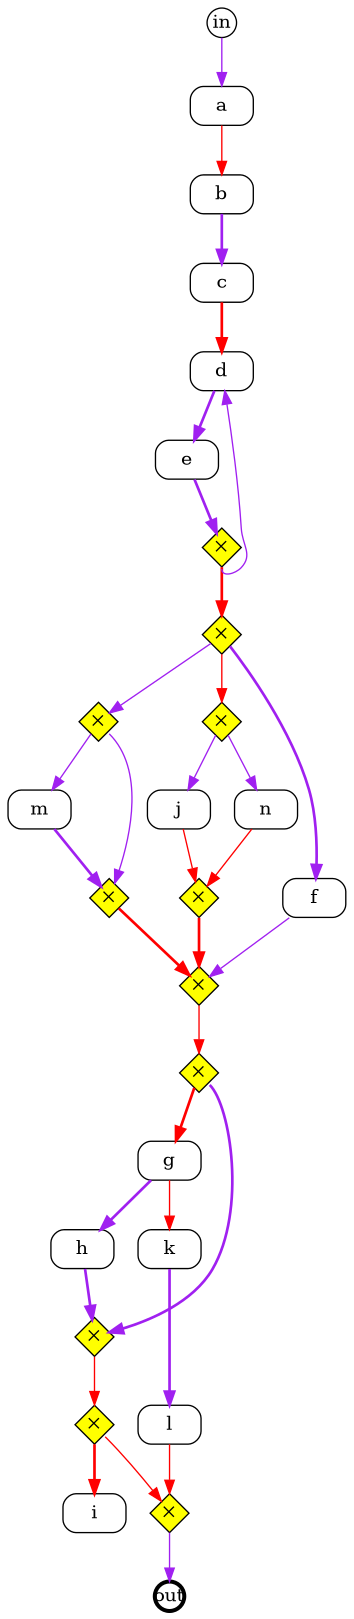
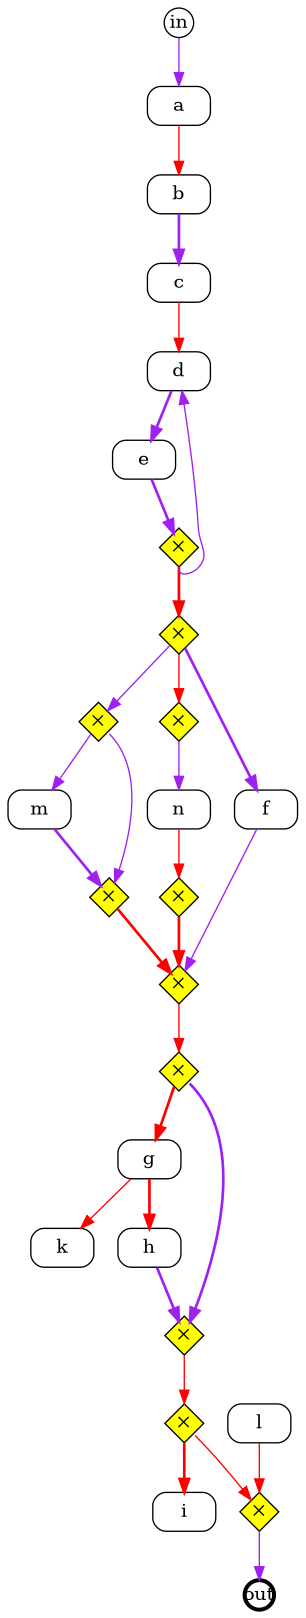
  digraph {
    rankdir=TB
    node [shape=Mrecord]
    edge [color=purple style=solid]
    a [height=0.4 width=.65]
    e [height=0.4 width=.65]
    g [height=0.4 width=.65]
    n4 [fillcolor=yellow fixedsize=true fontsize=12 height=.4 label=<&#x2715;> shape=diamond style=filled width=.4]
    n5 [fillcolor=yellow fixedsize=true fontsize=12 height=.4 label=<&#x2715;> shape=diamond style=filled width=.4]
    n6 [fillcolor=yellow fixedsize=true fontsize=12 height=.4 label=<&#x2715;> shape=diamond style=filled width=.4]
    n7 [fillcolor=yellow fixedsize=true fontsize=12 height=.4 label=<&#x2715;> shape=diamond style=filled width=.4]
    n8 [fillcolor=yellow fixedsize=true fontsize=12 height=.4 label=<&#x2715;> shape=diamond style=filled width=.4]
    n9 [fillcolor=yellow fixedsize=true fontsize=12 height=.4 label=<&#x2715;> shape=diamond style=filled width=.4]
    n10 [fillcolor=yellow fixedsize=true fontsize=12 height=.4 label=<&#x2715;> shape=diamond style=filled width=.4]
    n11 [fillcolor=yellow fixedsize=true fontsize=12 height=.4 label=<&#x2715;> shape=diamond style=filled width=.4]
    n12 [fillcolor=yellow fixedsize=true fontsize=12 height=.4 label=<&#x2715;> shape=diamond style=filled width=.4]
    n13 [fillcolor=yellow fixedsize=true fontsize=12 height=.4 label=<&#x2715;> shape=diamond style=filled width=.4]
    n14 [fillcolor=yellow fixedsize=true fontsize=12 height=.4 label=<&#x2715;> shape=diamond style=filled width=.4]
    in [fixedsize=true height=.3 shape=circle width=.3]
    out [fixedsize=true height=.3 penwidth=3 shape=circle width=.3]
    b [height=0.4 width=.65]
    c [height=0.4 width=.65]
    d [height=0.4 width=.65]
    f [height=0.4 width=.65]
    h [height=0.4 width=.65]
    i [height=0.4 width=.65]
-   j [height=0.4 width=.65]
    k [height=0.4 width=.65]
    l [height=0.4 width=.65]
    m [height=0.4 width=.65]
    n [height=0.4 width=.65]
    subgraph sub_1 {
      a
      e
      g
    }
    subgraph sub_2 {
      n4
      n5
      n6
      n7
      n8
      n9
      n10
      n11
      n12
      n13
      n14
    }
    subgraph sub_3 {
      in
      out
    }
    subgraph sub_4 {
    }
    subgraph sub_5 {
    }
    subgraph sub_6 {
      a
      e
      g
      b
      c
      d
      f
      h
      i
-     j
      k
      l
      m
      n
    }
    subgraph sub_7 {
    }
    a -> b [color=red]
    e -> n4 [style=bold]
-   g -> h [style=bold]
+   g -> h [color=red style=bold]
    g -> k [color=red]
    n4 -> n5 [color=red style=bold]
    n4 -> d [tailport=s]
    n5 -> n7
    n5 -> n9 [color=red]
    n5 -> f [style=bold]
    n6 -> n11 [color=red]
    n7 -> n8 [tailport=se]
    n7 -> m
    n8 -> n6 [color=red style=bold]
-   n9 -> j
    n9 -> n
    n10 -> n6 [color=red style=bold]
    n11 -> g [color=red style=bold]
    n11 -> n12 [style=bold tailport=se]
    n12 -> n13 [color=red]
    n13 -> n14 [color=red tailport=se]
    n13 -> i [color=red style=bold]
    n14 -> out
    in -> a
    b -> c [style=bold]
-   c -> d [color=red style=bold]
+   c -> d [color=red]
    d -> e [style=bold]
    f -> n6
    h -> n12 [style=bold]
-   j -> n10 [color=red]
-   k -> l [style=bold]
    l -> n14 [color=red]
    m -> n8 [style=bold]
    n -> n10 [color=red]
  }
